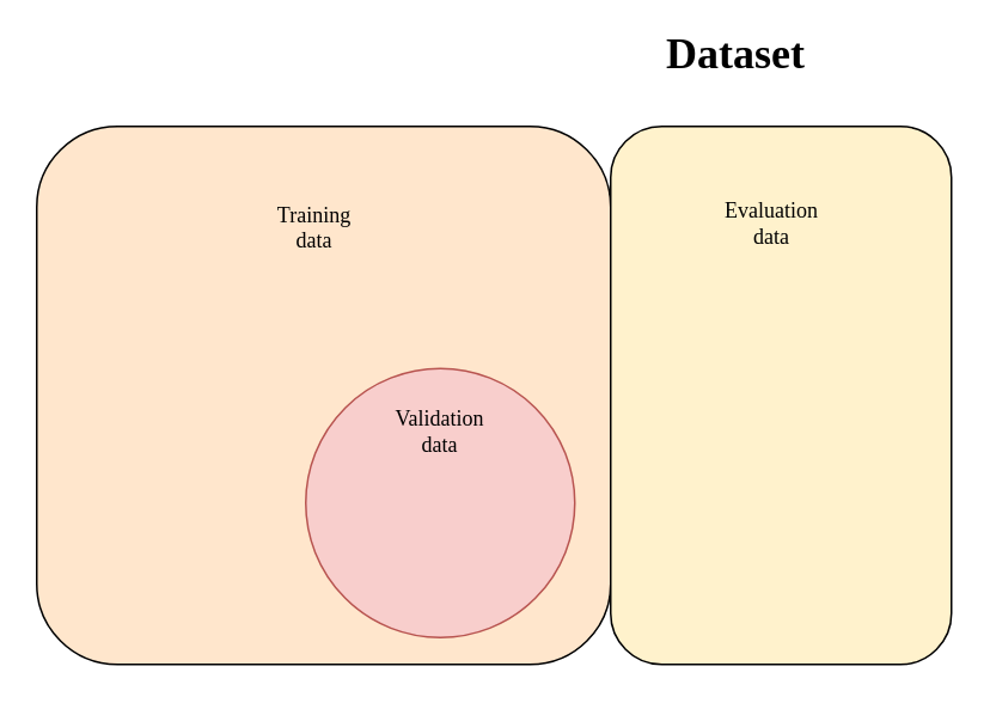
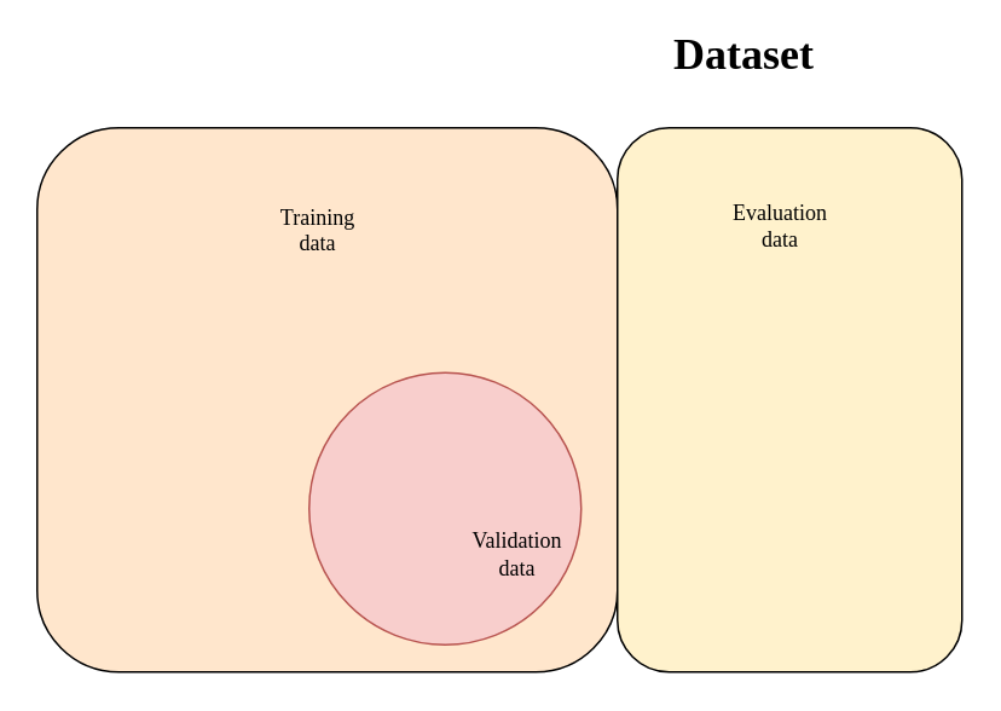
  <mxCell id="0" />
  <mxCell id="1" parent="0" />
  <mxCell id="2" value="" style="rounded=1;whiteSpace=wrap;html=1;fontFamily=Verdana;fillColor=#ffe6cc;strokeColor=#000000;glass=0;shadow=0;comic=0;" vertex="1" parent="1"><mxGeometry x="20" y="70" width="320" height="300" as="geometry" /></mxCell>
  <mxCell id="3" value="&lt;h1&gt;Dataset&lt;/h1&gt;" style="text;html=1;strokeColor=none;fillColor=none;align=center;verticalAlign=middle;whiteSpace=wrap;rounded=0;fontFamily=Verdana;" vertex="1" parent="1"><mxGeometry x="390" y="20" width="40" height="20" as="geometry" /></mxCell>
  <mxCell id="4" value="Training data&lt;br&gt;&lt;br&gt;" style="text;html=1;strokeColor=none;fillColor=none;align=center;verticalAlign=middle;whiteSpace=wrap;rounded=0;fontFamily=Verdana;" vertex="1" parent="1"><mxGeometry x="155" y="124" width="40" height="20" as="geometry" /></mxCell>
  <mxCell id="5" value="" style="ellipse;whiteSpace=wrap;html=1;aspect=fixed;fontFamily=Verdana;fillColor=#f8cecc;strokeColor=#b85450;" vertex="1" parent="1"><mxGeometry x="170" y="205" width="150" height="150" as="geometry" /></mxCell>
- <mxCell id="6" value="Validation data&lt;br&gt;" style="text;html=1;strokeColor=none;fillColor=none;align=center;verticalAlign=middle;whiteSpace=wrap;rounded=0;fontFamily=Verdana;" vertex="1" parent="1"><mxGeometry x="225" y="230" width="40" height="20" as="geometry" /></mxCell>
+ <mxCell id="6" value="Validation data&lt;br&gt;" style="text;html=1;strokeColor=none;fillColor=none;align=center;verticalAlign=middle;whiteSpace=wrap;rounded=0;fontFamily=Verdana;" vertex="1" parent="1"><mxGeometry x="265" y="295" width="40" height="20" as="geometry" /></mxCell>
  <mxCell id="7" value="" style="rounded=1;whiteSpace=wrap;html=1;shadow=0;glass=0;comic=0;strokeColor=#000000;fontFamily=Verdana;fillColor=#fff2cc;" vertex="1" parent="1"><mxGeometry x="340" y="70" width="190" height="300" as="geometry" /></mxCell>
  <mxCell id="8" value="Evaluation data&lt;br&gt;" style="text;html=1;strokeColor=none;fillColor=none;align=center;verticalAlign=middle;whiteSpace=wrap;rounded=0;fontFamily=Verdana;" vertex="1" parent="1"><mxGeometry x="410" y="114" width="40" height="20" as="geometry" /></mxCell>
